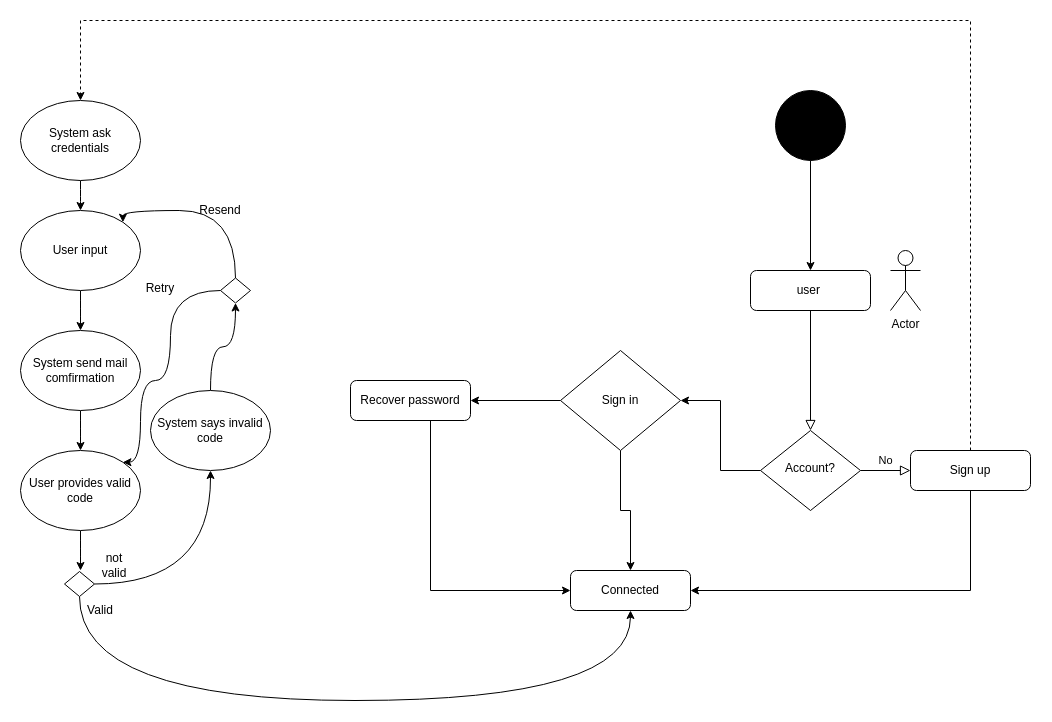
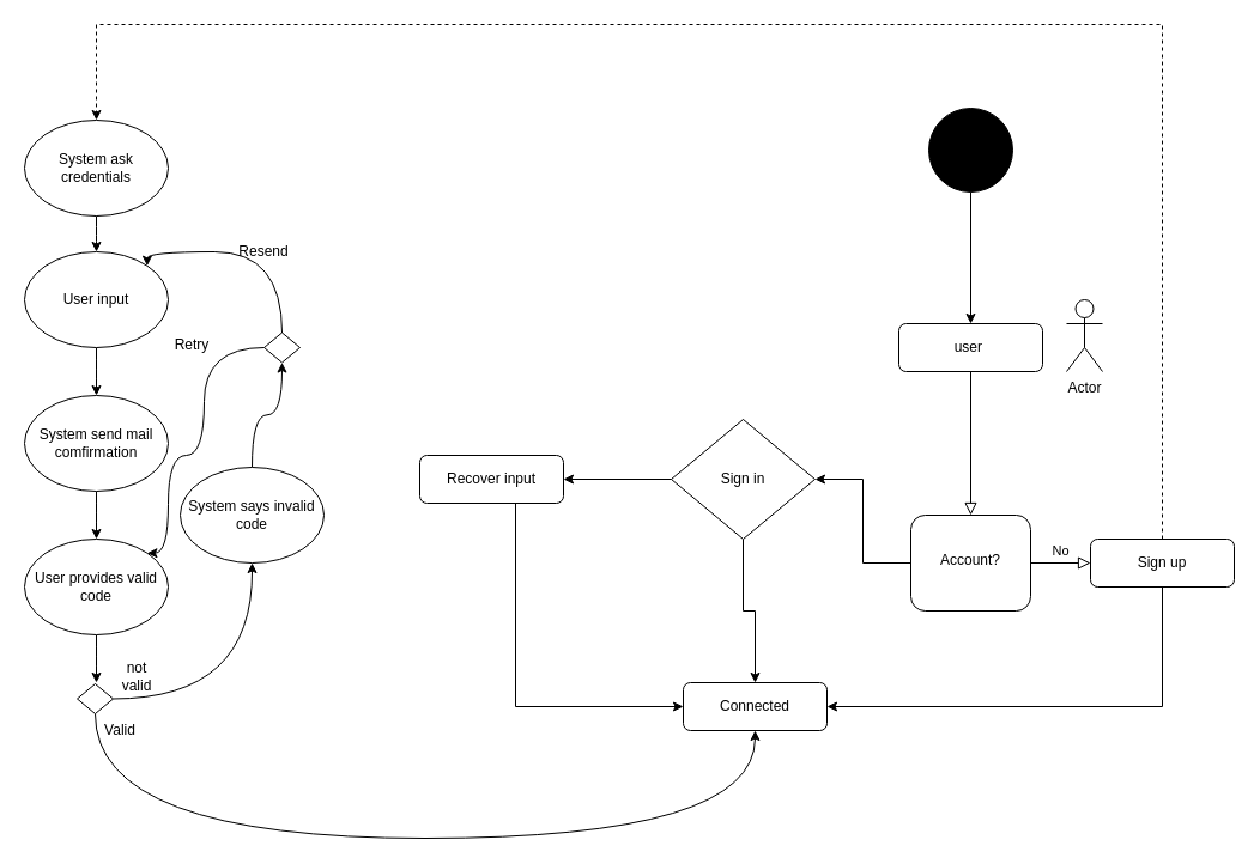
  <mxCell id="0" />
  <mxCell id="1" parent="0" />
  <mxCell id="2" value="" style="rounded=0;html=1;jettySize=auto;orthogonalLoop=1;fontSize=11;endArrow=block;endFill=0;endSize=8;strokeWidth=1;shadow=0;labelBackgroundColor=none;edgeStyle=orthogonalEdgeStyle;" parent="1" source="3" target="6" edge="1"><mxGeometry relative="1" as="geometry" /></mxCell>
  <mxCell id="3" value="user&lt;span style=&quot;white-space: pre&quot;&gt;&#09;&lt;/span&gt;" style="rounded=1;whiteSpace=wrap;html=1;fontSize=12;glass=0;strokeWidth=1;shadow=0;" parent="1" vertex="1"><mxGeometry x="750" y="270" width="120" height="40" as="geometry" /></mxCell>
  <mxCell id="4" value="No" style="edgeStyle=orthogonalEdgeStyle;rounded=0;html=1;jettySize=auto;orthogonalLoop=1;fontSize=11;endArrow=block;endFill=0;endSize=8;strokeWidth=1;shadow=0;labelBackgroundColor=none;" parent="1" source="6" target="9" edge="1"><mxGeometry y="10" relative="1" as="geometry"><mxPoint as="offset" /></mxGeometry></mxCell>
  <mxCell id="5" value="" style="edgeStyle=orthogonalEdgeStyle;rounded=0;orthogonalLoop=1;jettySize=auto;html=1;entryX=1;entryY=0.5;entryDx=0;entryDy=0;entryPerimeter=0;" parent="1" source="6" target="15" edge="1"><mxGeometry relative="1" as="geometry"><mxPoint x="700" y="450" as="targetPoint" /></mxGeometry></mxCell>
- <mxCell id="6" value="Account?" style="rhombus;whiteSpace=wrap;html=1;shadow=0;fontFamily=Helvetica;fontSize=12;align=center;strokeWidth=1;spacing=6;spacingTop=-4;" parent="1" vertex="1"><mxGeometry x="760" y="430" width="100" height="80" as="geometry" /></mxCell>
+ <mxCell id="6" value="Account?" style="whiteSpace=wrap;html=1;shadow=0;fontFamily=Helvetica;fontSize=12;align=center;strokeWidth=1;spacing=6;spacingTop=-4;rounded=1;" parent="1" vertex="1"><mxGeometry x="760" y="430" width="100" height="80" as="geometry" /></mxCell>
  <mxCell id="7" style="edgeStyle=orthogonalEdgeStyle;rounded=0;orthogonalLoop=1;jettySize=auto;html=1;entryX=1;entryY=0.5;entryDx=0;entryDy=0;" parent="1" source="9" target="12" edge="1"><mxGeometry relative="1" as="geometry"><mxPoint x="930" y="590" as="targetPoint" /><Array as="points"><mxPoint x="970" y="590" /></Array></mxGeometry></mxCell>
  <mxCell id="8" style="edgeStyle=orthogonalEdgeStyle;rounded=0;orthogonalLoop=1;jettySize=auto;html=1;fixDash=0;dashed=1;" parent="1" source="9" edge="1"><mxGeometry relative="1" as="geometry"><mxPoint x="80" y="100" as="targetPoint" /><Array as="points"><mxPoint x="970" y="20" /></Array></mxGeometry></mxCell>
  <mxCell id="9" value="Sign up" style="rounded=1;whiteSpace=wrap;html=1;fontSize=12;glass=0;strokeWidth=1;shadow=0;" parent="1" vertex="1"><mxGeometry x="910" y="450" width="120" height="40" as="geometry" /></mxCell>
  <mxCell id="10" style="edgeStyle=orthogonalEdgeStyle;rounded=0;orthogonalLoop=1;jettySize=auto;html=1;entryX=0;entryY=0.5;entryDx=0;entryDy=0;" parent="1" source="11" target="12" edge="1"><mxGeometry relative="1" as="geometry"><mxPoint x="460" y="590" as="targetPoint" /><Array as="points"><mxPoint x="430" y="590" /></Array></mxGeometry></mxCell>
- <mxCell id="11" value="Recover password" style="rounded=1;whiteSpace=wrap;html=1;fontSize=12;glass=0;strokeWidth=1;shadow=0;" parent="1" vertex="1"><mxGeometry x="350" y="380" width="120" height="40" as="geometry" /></mxCell>
+ <mxCell id="11" value="Recover input" style="rounded=1;whiteSpace=wrap;html=1;fontSize=12;glass=0;strokeWidth=1;shadow=0;" parent="1" vertex="1"><mxGeometry x="350" y="380" width="120" height="40" as="geometry" /></mxCell>
  <mxCell id="12" value="Connected" style="rounded=1;whiteSpace=wrap;html=1;fontSize=12;glass=0;strokeWidth=1;shadow=0;" parent="1" vertex="1"><mxGeometry x="570" y="570" width="120" height="40" as="geometry" /></mxCell>
  <mxCell id="13" style="edgeStyle=orthogonalEdgeStyle;rounded=0;orthogonalLoop=1;jettySize=auto;html=1;entryX=0.5;entryY=0;entryDx=0;entryDy=0;" parent="1" source="15" target="12" edge="1"><mxGeometry relative="1" as="geometry" /></mxCell>
  <mxCell id="14" style="edgeStyle=orthogonalEdgeStyle;rounded=0;orthogonalLoop=1;jettySize=auto;html=1;entryX=1;entryY=0.5;entryDx=0;entryDy=0;" parent="1" source="15" target="11" edge="1"><mxGeometry relative="1" as="geometry" /></mxCell>
  <mxCell id="15" value="Sign in" style="rhombus;whiteSpace=wrap;html=1;" parent="1" vertex="1"><mxGeometry x="560" y="350" width="120" height="100" as="geometry" /></mxCell>
  <mxCell id="16" style="edgeStyle=orthogonalEdgeStyle;rounded=0;orthogonalLoop=1;jettySize=auto;html=1;entryX=0.5;entryY=0;entryDx=0;entryDy=0;" parent="1" source="17" target="3" edge="1"><mxGeometry relative="1" as="geometry" /></mxCell>
  <mxCell id="17" value="" style="ellipse;whiteSpace=wrap;html=1;aspect=fixed;fillColor=#000000;" parent="1" vertex="1"><mxGeometry x="775" y="90" width="70" height="70" as="geometry" /></mxCell>
  <mxCell id="18" value="Actor" style="shape=umlActor;verticalLabelPosition=bottom;verticalAlign=top;html=1;outlineConnect=0;fillColor=#FFFFFF;" parent="1" vertex="1"><mxGeometry x="890" y="250" width="30" height="60" as="geometry" /></mxCell>
  <mxCell id="19" style="edgeStyle=orthogonalEdgeStyle;curved=1;orthogonalLoop=1;jettySize=auto;html=1;" parent="1" source="20" edge="1"><mxGeometry relative="1" as="geometry"><mxPoint x="80" y="210" as="targetPoint" /></mxGeometry></mxCell>
  <mxCell id="20" value="System ask credentials" style="ellipse;whiteSpace=wrap;html=1;fillColor=#FFFFFF;" parent="1" vertex="1"><mxGeometry x="20" y="100" width="120" height="80" as="geometry" /></mxCell>
  <mxCell id="21" style="edgeStyle=orthogonalEdgeStyle;curved=1;orthogonalLoop=1;jettySize=auto;html=1;" parent="1" source="22" edge="1"><mxGeometry relative="1" as="geometry"><mxPoint x="80" y="330" as="targetPoint" /></mxGeometry></mxCell>
  <mxCell id="22" value="User input" style="ellipse;whiteSpace=wrap;html=1;fillColor=#FFFFFF;" parent="1" vertex="1"><mxGeometry x="20" y="210" width="120" height="80" as="geometry" /></mxCell>
  <mxCell id="23" style="edgeStyle=orthogonalEdgeStyle;curved=1;orthogonalLoop=1;jettySize=auto;html=1;" parent="1" source="24" edge="1"><mxGeometry relative="1" as="geometry"><mxPoint x="80" y="450" as="targetPoint" /></mxGeometry></mxCell>
  <mxCell id="24" value="System send mail comfirmation" style="ellipse;whiteSpace=wrap;html=1;fillColor=#FFFFFF;" parent="1" vertex="1"><mxGeometry x="20" y="330" width="120" height="80" as="geometry" /></mxCell>
  <mxCell id="25" style="edgeStyle=orthogonalEdgeStyle;curved=1;orthogonalLoop=1;jettySize=auto;html=1;" parent="1" source="26" edge="1"><mxGeometry relative="1" as="geometry"><mxPoint x="80" y="570" as="targetPoint" /></mxGeometry></mxCell>
  <mxCell id="26" value="User provides valid code" style="ellipse;whiteSpace=wrap;html=1;fillColor=#FFFFFF;" parent="1" vertex="1"><mxGeometry x="20" y="450" width="120" height="80" as="geometry" /></mxCell>
  <mxCell id="27" style="edgeStyle=orthogonalEdgeStyle;curved=1;orthogonalLoop=1;jettySize=auto;html=1;entryX=0.5;entryY=1;entryDx=0;entryDy=0;" parent="1" source="29" target="12" edge="1"><mxGeometry relative="1" as="geometry"><mxPoint x="510" y="700" as="targetPoint" /><Array as="points"><mxPoint x="79" y="700" /><mxPoint x="630" y="700" /></Array></mxGeometry></mxCell>
  <mxCell id="28" style="edgeStyle=orthogonalEdgeStyle;curved=1;orthogonalLoop=1;jettySize=auto;html=1;" parent="1" source="29" edge="1"><mxGeometry relative="1" as="geometry"><mxPoint x="210" y="470" as="targetPoint" /></mxGeometry></mxCell>
  <mxCell id="29" value="" style="rhombus;whiteSpace=wrap;html=1;fillColor=#FFFFFF;" parent="1" vertex="1"><mxGeometry x="64" y="571" width="30" height="25" as="geometry" /></mxCell>
  <mxCell id="30" value="Valid" style="text;html=1;strokeColor=none;fillColor=none;align=center;verticalAlign=middle;whiteSpace=wrap;rounded=0;" parent="1" vertex="1"><mxGeometry x="80" y="600" width="40" height="20" as="geometry" /></mxCell>
  <mxCell id="31" value="not valid" style="text;html=1;strokeColor=none;fillColor=none;align=center;verticalAlign=middle;whiteSpace=wrap;rounded=0;" parent="1" vertex="1"><mxGeometry x="94" y="554.5" width="40" height="20" as="geometry" /></mxCell>
  <mxCell id="32" style="edgeStyle=orthogonalEdgeStyle;curved=1;orthogonalLoop=1;jettySize=auto;html=1;entryX=0.5;entryY=1;entryDx=0;entryDy=0;" parent="1" source="33" target="36" edge="1"><mxGeometry relative="1" as="geometry" /></mxCell>
  <mxCell id="33" value="System says invalid code" style="ellipse;whiteSpace=wrap;html=1;fillColor=#FFFFFF;" parent="1" vertex="1"><mxGeometry x="150" y="390" width="120" height="80" as="geometry" /></mxCell>
  <mxCell id="34" style="edgeStyle=orthogonalEdgeStyle;curved=1;orthogonalLoop=1;jettySize=auto;html=1;entryX=1;entryY=0;entryDx=0;entryDy=0;" parent="1" source="36" target="26" edge="1"><mxGeometry relative="1" as="geometry"><Array as="points"><mxPoint x="170" y="290" /><mxPoint x="170" y="380" /><mxPoint x="140" y="380" /><mxPoint x="140" y="462" /></Array></mxGeometry></mxCell>
  <mxCell id="35" style="edgeStyle=orthogonalEdgeStyle;curved=1;orthogonalLoop=1;jettySize=auto;html=1;entryX=1;entryY=0;entryDx=0;entryDy=0;" parent="1" source="36" target="22" edge="1"><mxGeometry relative="1" as="geometry"><Array as="points"><mxPoint x="235" y="210" /><mxPoint x="122" y="210" /></Array></mxGeometry></mxCell>
  <mxCell id="36" value="" style="rhombus;whiteSpace=wrap;html=1;fillColor=#FFFFFF;" parent="1" vertex="1"><mxGeometry x="220" y="277.5" width="30" height="25" as="geometry" /></mxCell>
  <mxCell id="37" value="Retry" style="text;html=1;strokeColor=none;fillColor=none;align=center;verticalAlign=middle;whiteSpace=wrap;rounded=0;" parent="1" vertex="1"><mxGeometry x="140" y="277.5" width="40" height="20" as="geometry" /></mxCell>
  <mxCell id="38" value="Resend" style="text;html=1;strokeColor=none;fillColor=none;align=center;verticalAlign=middle;whiteSpace=wrap;rounded=0;" parent="1" vertex="1"><mxGeometry x="200" y="200" width="40" height="20" as="geometry" /></mxCell>
